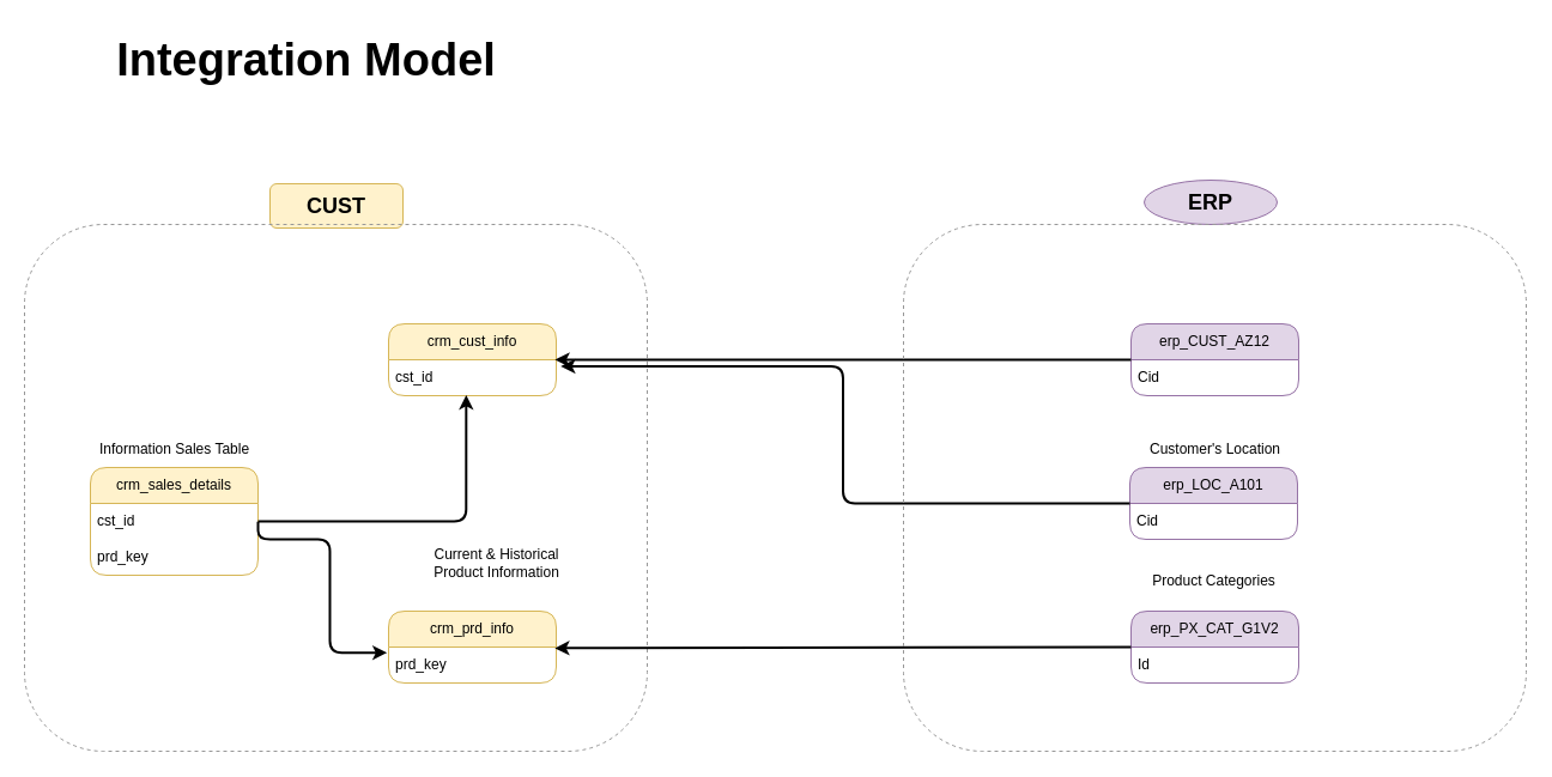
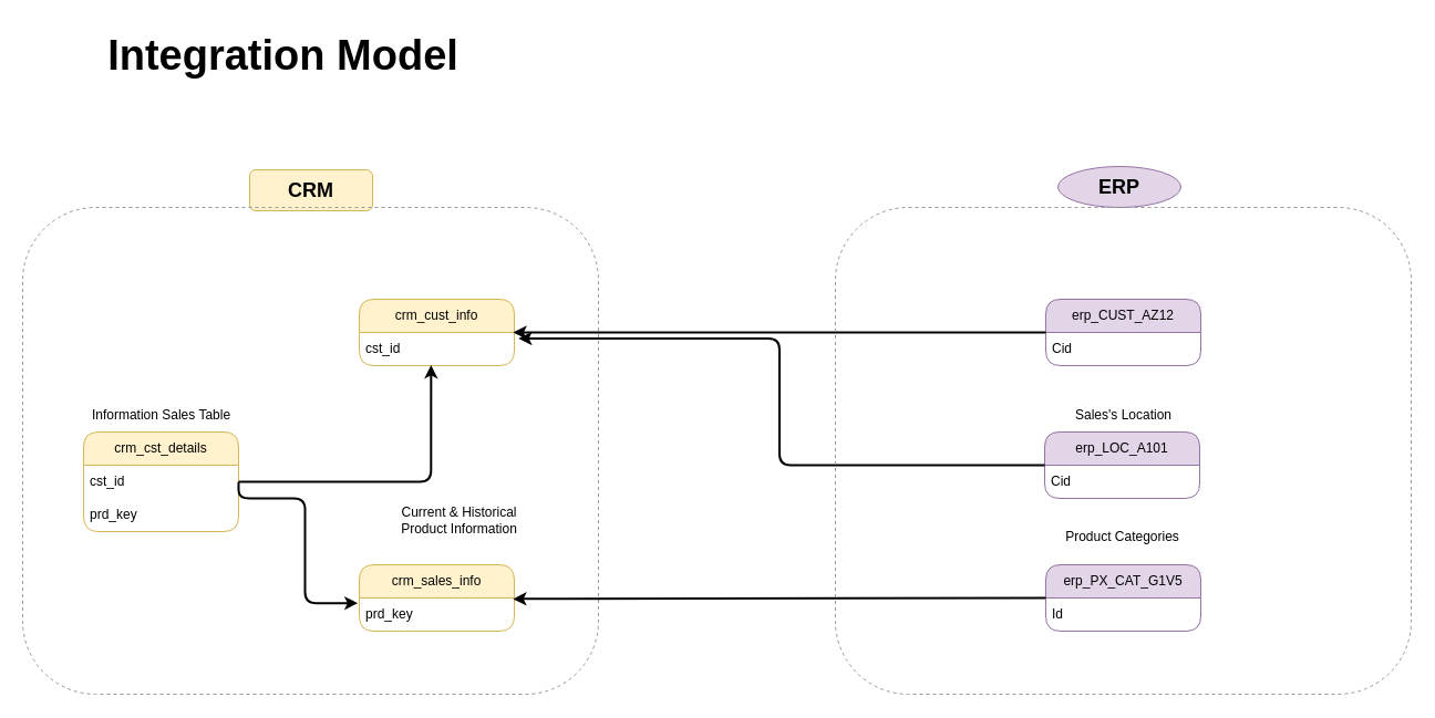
  <mxCell id="0" />
  <mxCell id="1" parent="0" />
  <mxCell id="2" value="crm_cust_info" style="swimlane;fontStyle=0;childLayout=stackLayout;horizontal=1;startSize=30;horizontalStack=0;resizeParent=1;resizeParentMax=0;resizeLast=0;collapsible=1;marginBottom=0;whiteSpace=wrap;html=1;rounded=1;fillColor=#fff2cc;strokeColor=#d6b656;" vertex="1" parent="1"><mxGeometry x="324" y="270" width="140" height="60" as="geometry" /></mxCell>
  <mxCell id="3" value="cst_id" style="text;strokeColor=none;fillColor=none;align=left;verticalAlign=middle;spacingLeft=4;spacingRight=4;overflow=hidden;points=[[0,0.5],[1,0.5]];portConstraint=eastwest;rotatable=0;whiteSpace=wrap;html=1;" vertex="1" parent="2"><mxGeometry y="30" width="140" height="30" as="geometry" /></mxCell>
- <mxCell id="4" value="crm_sales_details" style="swimlane;fontStyle=0;childLayout=stackLayout;horizontal=1;startSize=30;horizontalStack=0;resizeParent=1;resizeParentMax=0;resizeLast=0;collapsible=1;marginBottom=0;whiteSpace=wrap;html=1;rounded=1;fillColor=#fff2cc;strokeColor=#d6b656;" vertex="1" parent="1"><mxGeometry x="75" y="390" width="140" height="90" as="geometry" /></mxCell>
+ <mxCell id="4" value="crm_cst_details" style="swimlane;fontStyle=0;childLayout=stackLayout;horizontal=1;startSize=30;horizontalStack=0;resizeParent=1;resizeParentMax=0;resizeLast=0;collapsible=1;marginBottom=0;whiteSpace=wrap;html=1;rounded=1;fillColor=#fff2cc;strokeColor=#d6b656;" vertex="1" parent="1"><mxGeometry x="75" y="390" width="140" height="90" as="geometry" /></mxCell>
  <mxCell id="5" value="cst_id" style="text;strokeColor=none;fillColor=none;align=left;verticalAlign=middle;spacingLeft=4;spacingRight=4;overflow=hidden;points=[[0,0.5],[1,0.5]];portConstraint=eastwest;rotatable=0;whiteSpace=wrap;html=1;" vertex="1" parent="4"><mxGeometry y="30" width="140" height="30" as="geometry" /></mxCell>
  <mxCell id="6" value="prd_key" style="text;strokeColor=none;fillColor=none;align=left;verticalAlign=middle;spacingLeft=4;spacingRight=4;overflow=hidden;points=[[0,0.5],[1,0.5]];portConstraint=eastwest;rotatable=0;whiteSpace=wrap;html=1;" vertex="1" parent="4"><mxGeometry y="60" width="140" height="30" as="geometry" /></mxCell>
- <mxCell id="7" value="crm_prd_info" style="swimlane;fontStyle=0;childLayout=stackLayout;horizontal=1;startSize=30;horizontalStack=0;resizeParent=1;resizeParentMax=0;resizeLast=0;collapsible=1;marginBottom=0;whiteSpace=wrap;html=1;rounded=1;fillColor=#fff2cc;strokeColor=#d6b656;" vertex="1" parent="1"><mxGeometry x="324" y="510" width="140" height="60" as="geometry" /></mxCell>
+ <mxCell id="7" value="crm_sales_info" style="swimlane;fontStyle=0;childLayout=stackLayout;horizontal=1;startSize=30;horizontalStack=0;resizeParent=1;resizeParentMax=0;resizeLast=0;collapsible=1;marginBottom=0;whiteSpace=wrap;html=1;rounded=1;fillColor=#fff2cc;strokeColor=#d6b656;" vertex="1" parent="1"><mxGeometry x="324" y="510" width="140" height="60" as="geometry" /></mxCell>
  <mxCell id="8" value="prd_key" style="text;strokeColor=none;fillColor=none;align=left;verticalAlign=middle;spacingLeft=4;spacingRight=4;overflow=hidden;points=[[0,0.5],[1,0.5]];portConstraint=eastwest;rotatable=0;whiteSpace=wrap;html=1;" vertex="1" parent="7"><mxGeometry y="30" width="140" height="30" as="geometry" /></mxCell>
  <mxCell id="9" style="edgeStyle=orthogonalEdgeStyle;html=1;exitX=1;exitY=0.5;exitDx=0;exitDy=0;entryX=0.463;entryY=0.981;entryDx=0;entryDy=0;entryPerimeter=0;strokeWidth=2;" edge="1" parent="1" source="5" target="3"><mxGeometry relative="1" as="geometry"><Array as="points"><mxPoint x="389" y="435" /></Array></mxGeometry></mxCell>
  <mxCell id="10" style="edgeStyle=orthogonalEdgeStyle;html=1;exitX=1;exitY=0.5;exitDx=0;exitDy=0;entryX=-0.009;entryY=0.148;entryDx=0;entryDy=0;entryPerimeter=0;strokeWidth=2;" edge="1" parent="1"><mxGeometry relative="1" as="geometry"><mxPoint x="215" y="435.28" as="sourcePoint" /><mxPoint x="322.74" y="544.72" as="targetPoint" /><Array as="points"><mxPoint x="215" y="450" /><mxPoint x="275" y="450" /><mxPoint x="275" y="545" /></Array></mxGeometry></mxCell>
- <mxCell id="11" value="&lt;font style=&quot;font-size: 18px;&quot;&gt;&lt;b&gt;CUST&lt;/b&gt;&lt;/font&gt;" style="rounded=1;whiteSpace=wrap;html=1;fillColor=#fff2cc;strokeColor=#d6b656;gradientColor=none;" vertex="1" parent="1"><mxGeometry x="225" y="153" width="111" height="37" as="geometry" /></mxCell>
+ <mxCell id="11" value="&lt;font style=&quot;font-size: 18px;&quot;&gt;&lt;b&gt;CRM&lt;/b&gt;&lt;/font&gt;" style="rounded=1;whiteSpace=wrap;html=1;fillColor=#fff2cc;strokeColor=#d6b656;gradientColor=none;" vertex="1" parent="1"><mxGeometry x="225" y="153" width="111" height="37" as="geometry" /></mxCell>
  <mxCell id="12" value="erp_LOC_A101" style="swimlane;fontStyle=0;childLayout=stackLayout;horizontal=1;startSize=30;horizontalStack=0;resizeParent=1;resizeParentMax=0;resizeLast=0;collapsible=1;marginBottom=0;whiteSpace=wrap;html=1;rounded=1;fillColor=#e1d5e7;strokeColor=#9673a6;" vertex="1" parent="1"><mxGeometry x="943" y="390" width="140" height="60" as="geometry" /></mxCell>
  <mxCell id="13" value="Cid" style="text;align=left;verticalAlign=middle;spacingLeft=4;spacingRight=4;overflow=hidden;points=[[0,0.5],[1,0.5]];portConstraint=eastwest;rotatable=0;whiteSpace=wrap;html=1;" vertex="1" parent="12"><mxGeometry y="30" width="140" height="30" as="geometry" /></mxCell>
- <mxCell id="14" value="erp_PX_CAT_G1V2" style="swimlane;fontStyle=0;childLayout=stackLayout;horizontal=1;startSize=30;horizontalStack=0;resizeParent=1;resizeParentMax=0;resizeLast=0;collapsible=1;marginBottom=0;whiteSpace=wrap;html=1;rounded=1;fillColor=#e1d5e7;strokeColor=#9673a6;" vertex="1" parent="1"><mxGeometry x="944" y="510" width="140" height="60" as="geometry" /></mxCell>
+ <mxCell id="14" value="erp_PX_CAT_G1V5" style="swimlane;fontStyle=0;childLayout=stackLayout;horizontal=1;startSize=30;horizontalStack=0;resizeParent=1;resizeParentMax=0;resizeLast=0;collapsible=1;marginBottom=0;whiteSpace=wrap;html=1;rounded=1;fillColor=#e1d5e7;strokeColor=#9673a6;" vertex="1" parent="1"><mxGeometry x="944" y="510" width="140" height="60" as="geometry" /></mxCell>
  <mxCell id="15" value="Id" style="text;align=left;verticalAlign=middle;spacingLeft=4;spacingRight=4;overflow=hidden;points=[[0,0.5],[1,0.5]];portConstraint=eastwest;rotatable=0;whiteSpace=wrap;html=1;" vertex="1" parent="14"><mxGeometry y="30" width="140" height="30" as="geometry" /></mxCell>
  <mxCell id="16" value="erp_CUST_AZ12" style="swimlane;fontStyle=0;childLayout=stackLayout;horizontal=1;startSize=30;horizontalStack=0;resizeParent=1;resizeParentMax=0;resizeLast=0;collapsible=1;marginBottom=0;whiteSpace=wrap;html=1;rounded=1;fillColor=#e1d5e7;strokeColor=#9673a6;" vertex="1" parent="1"><mxGeometry x="944" y="270" width="140" height="60" as="geometry" /></mxCell>
  <mxCell id="17" value="Cid" style="text;align=left;verticalAlign=middle;spacingLeft=4;spacingRight=4;overflow=hidden;points=[[0,0.5],[1,0.5]];portConstraint=eastwest;rotatable=0;whiteSpace=wrap;html=1;" vertex="1" parent="16"><mxGeometry y="30" width="140" height="30" as="geometry" /></mxCell>
  <mxCell id="18" value="" style="rounded=1;whiteSpace=wrap;html=1;fillColor=none;dashed=1;shadow=0;strokeColor=#999999;" vertex="1" parent="1"><mxGeometry x="20" y="187" width="520" height="440" as="geometry" /></mxCell>
  <mxCell id="19" value="&lt;font style=&quot;font-size: 18px;&quot;&gt;&lt;b&gt;ERP&lt;/b&gt;&lt;/font&gt;" style="ellipse;whiteSpace=wrap;html=1;fillColor=#e1d5e7;strokeColor=#9673a6;" vertex="1" parent="1"><mxGeometry x="955" y="150" width="111" height="37" as="geometry" /></mxCell>
  <mxCell id="20" style="edgeStyle=none;html=1;exitX=0;exitY=0.5;exitDx=0;exitDy=0;strokeWidth=2;" edge="1" parent="1" source="16"><mxGeometry relative="1" as="geometry"><mxPoint x="463" y="300" as="targetPoint" /></mxGeometry></mxCell>
  <mxCell id="21" style="edgeStyle=orthogonalEdgeStyle;html=1;exitX=0;exitY=0.5;exitDx=0;exitDy=0;entryX=1.027;entryY=0.181;entryDx=0;entryDy=0;entryPerimeter=0;strokeWidth=2;" edge="1" parent="1" source="12" target="3"><mxGeometry relative="1" as="geometry" /></mxCell>
  <mxCell id="22" style="edgeStyle=none;html=1;exitX=0;exitY=0.5;exitDx=0;exitDy=0;entryX=0.992;entryY=0.029;entryDx=0;entryDy=0;entryPerimeter=0;strokeWidth=2;" edge="1" parent="1" source="14" target="8"><mxGeometry relative="1" as="geometry" /></mxCell>
  <mxCell id="23" value="Current &amp;amp; Historical &lt;br&gt;Product Information" style="text;html=1;align=center;verticalAlign=middle;resizable=0;points=[];autosize=1;strokeColor=none;fillColor=none;" vertex="1" parent="1"><mxGeometry x="349" y="450" width="130" height="40" as="geometry" /></mxCell>
  <mxCell id="24" value="Information Sales Table" style="text;html=1;align=center;verticalAlign=middle;resizable=0;points=[];autosize=1;strokeColor=none;fillColor=none;" vertex="1" parent="1"><mxGeometry x="65" y="360" width="160" height="30" as="geometry" /></mxCell>
- <mxCell id="25" value="Customer's Location" style="text;html=1;align=center;verticalAlign=middle;resizable=0;points=[];autosize=1;strokeColor=none;fillColor=none;" vertex="1" parent="1"><mxGeometry x="949" y="360" width="130" height="30" as="geometry" /></mxCell>
+ <mxCell id="25" value="Sales's Location" style="text;html=1;align=center;verticalAlign=middle;resizable=0;points=[];autosize=1;strokeColor=none;fillColor=none;" vertex="1" parent="1"><mxGeometry x="949" y="360" width="130" height="30" as="geometry" /></mxCell>
  <mxCell id="26" value="Product Categories" style="text;html=1;align=center;verticalAlign=middle;resizable=0;points=[];autosize=1;strokeColor=none;fillColor=none;" vertex="1" parent="1"><mxGeometry x="948" y="470" width="130" height="30" as="geometry" /></mxCell>
  <mxCell id="27" value="" style="rounded=1;whiteSpace=wrap;html=1;fillColor=none;dashed=1;shadow=0;strokeColor=#999999;" vertex="1" parent="1"><mxGeometry x="754" y="187" width="520" height="440" as="geometry" /></mxCell>
  <mxCell id="28" value="&lt;font style=&quot;font-size: 38px;&quot;&gt;&lt;b style=&quot;&quot;&gt;Integration Model&lt;/b&gt;&lt;/font&gt;" style="text;html=1;align=center;verticalAlign=middle;resizable=0;points=[];autosize=1;strokeColor=none;fillColor=none;" vertex="1" parent="1"><mxGeometry x="85" y="20" width="340" height="60" as="geometry" /></mxCell>
